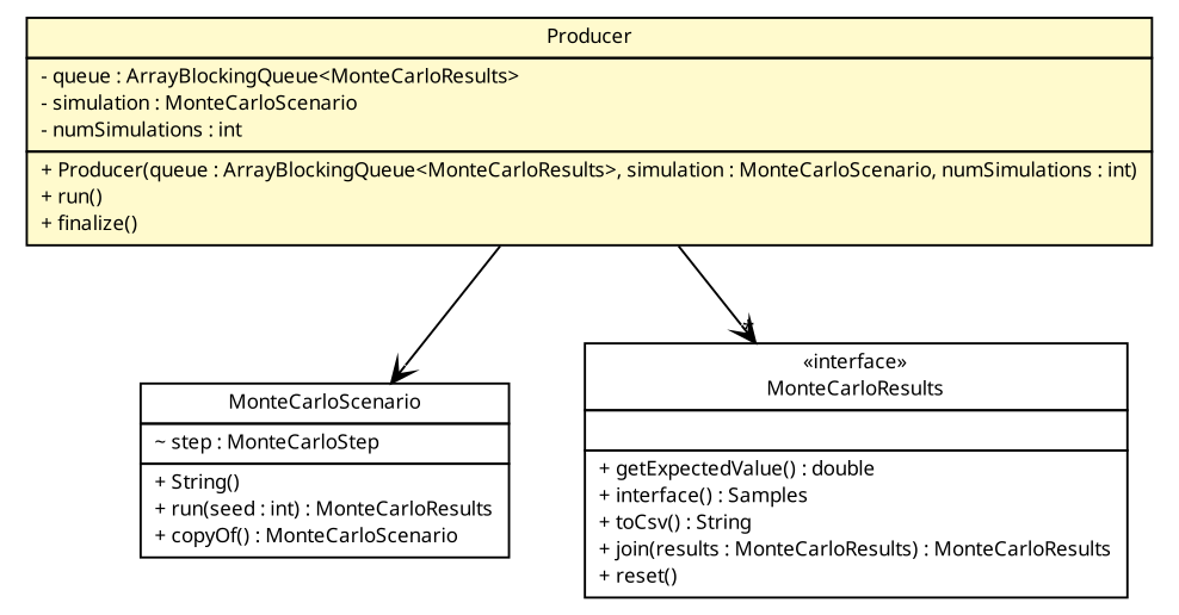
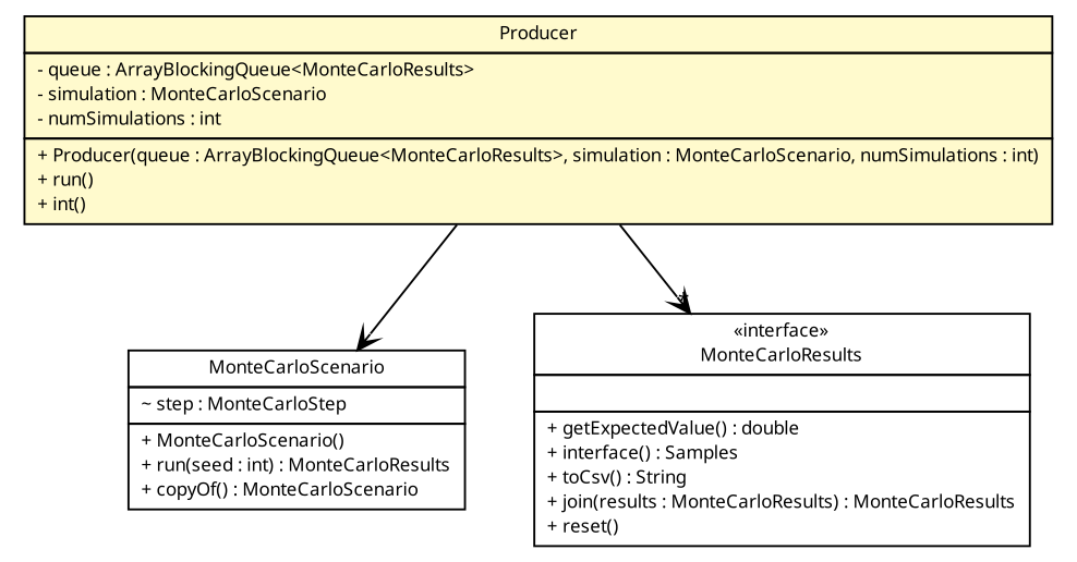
  digraph {
    nodesep=0.25
    ranksep=0.5
    node [fontcolor=black fontname="Trebuchet MS" fontsize=9.0 shape=plaintext]
    edge [arrowhead=open color=black fontcolor=black fontname="Trebuchet MS" fontsize=10.0 headport=p labelfontname="Trebuchet MS" labelfontsize=10 tailport=p]
-   n1 [label=<<table title="broadwick.montecarlo.Producer" border="0" cellborder="1" cellspacing="0" cellpadding="2" port="p" bgcolor="lemonChiffon" href="./Producer.html"> 		<tr><td><table border="0" cellspacing="0" cellpadding="1"> <tr><td align="center" balign="center"><font face="Trebuchet MS"> Producer </font></td></tr> 		</table></td></tr> 		<tr><td><table border="0" cellspacing="0" cellpadding="1"> <tr><td align="left" balign="left"> - queue : ArrayBlockingQueue&lt;MonteCarloResults&gt; </td></tr> <tr><td align="left" balign="left"> - simulation : MonteCarloScenario </td></tr> <tr><td align="left" balign="left"> - numSimulations : int </td></tr> 		</table></td></tr> 		<tr><td><table border="0" cellspacing="0" cellpadding="1"> <tr><td align="left" balign="left"> + Producer(queue : ArrayBlockingQueue&lt;MonteCarloResults&gt;, simulation : MonteCarloScenario, numSimulations : int) </td></tr> <tr><td align="left" balign="left"> + run() </td></tr> <tr><td align="left" balign="left"> + finalize() </td></tr> 		</table></td></tr> 		</table>>]
-   n2 [label=<<table title="broadwick.montecarlo.MonteCarloScenario" border="0" cellborder="1" cellspacing="0" cellpadding="2" port="p" href="./MonteCarloScenario.html"> 		<tr><td><table border="0" cellspacing="0" cellpadding="1"> <tr><td align="center" balign="center"><font face="Trebuchet MS"> MonteCarloScenario </font></td></tr> 		</table></td></tr> 		<tr><td><table border="0" cellspacing="0" cellpadding="1"> <tr><td align="left" balign="left"> ~ step : MonteCarloStep </td></tr> 		</table></td></tr> 		<tr><td><table border="0" cellspacing="0" cellpadding="1"> <tr><td align="left" balign="left"> + String() </td></tr> <tr><td align="left" balign="left"><font face="Trebuchet MS" point-size="9.0"> + run(seed : int) : MonteCarloResults </font></td></tr> <tr><td align="left" balign="left"> + copyOf() : MonteCarloScenario </td></tr> 		</table></td></tr> 		</table>>]
+   n1 [label=<<table title="broadwick.montecarlo.Producer" border="0" cellborder="1" cellspacing="0" cellpadding="2" port="p" bgcolor="lemonChiffon" href="./Producer.html"> 		<tr><td><table border="0" cellspacing="0" cellpadding="1"> <tr><td align="center" balign="center"><font face="Trebuchet MS"> Producer </font></td></tr> 		</table></td></tr> 		<tr><td><table border="0" cellspacing="0" cellpadding="1"> <tr><td align="left" balign="left"> - queue : ArrayBlockingQueue&lt;MonteCarloResults&gt; </td></tr> <tr><td align="left" balign="left"> - simulation : MonteCarloScenario </td></tr> <tr><td align="left" balign="left"> - numSimulations : int </td></tr> 		</table></td></tr> 		<tr><td><table border="0" cellspacing="0" cellpadding="1"> <tr><td align="left" balign="left"> + Producer(queue : ArrayBlockingQueue&lt;MonteCarloResults&gt;, simulation : MonteCarloScenario, numSimulations : int) </td></tr> <tr><td align="left" balign="left"> + run() </td></tr> <tr><td align="left" balign="left"> + int() </td></tr> 		</table></td></tr> 		</table>>]
+   n2 [label=<<table title="broadwick.montecarlo.MonteCarloScenario" border="0" cellborder="1" cellspacing="0" cellpadding="2" port="p" href="./MonteCarloScenario.html"> 		<tr><td><table border="0" cellspacing="0" cellpadding="1"> <tr><td align="center" balign="center"><font face="Trebuchet MS"> MonteCarloScenario </font></td></tr> 		</table></td></tr> 		<tr><td><table border="0" cellspacing="0" cellpadding="1"> <tr><td align="left" balign="left"> ~ step : MonteCarloStep </td></tr> 		</table></td></tr> 		<tr><td><table border="0" cellspacing="0" cellpadding="1"> <tr><td align="left" balign="left"> + MonteCarloScenario() </td></tr> <tr><td align="left" balign="left"><font face="Trebuchet MS" point-size="9.0"> + run(seed : int) : MonteCarloResults </font></td></tr> <tr><td align="left" balign="left"> + copyOf() : MonteCarloScenario </td></tr> 		</table></td></tr> 		</table>>]
    n3 [label=<<table title="broadwick.montecarlo.MonteCarloResults" border="0" cellborder="1" cellspacing="0" cellpadding="2" port="p" href="./MonteCarloResults.html"> 		<tr><td><table border="0" cellspacing="0" cellpadding="1"> <tr><td align="center" balign="center"> &#171;interface&#187; </td></tr> <tr><td align="center" balign="center"><font face="Trebuchet MS"> MonteCarloResults </font></td></tr> 		</table></td></tr> 		<tr><td><table border="0" cellspacing="0" cellpadding="1"> <tr><td align="left" balign="left">  </td></tr> 		</table></td></tr> 		<tr><td><table border="0" cellspacing="0" cellpadding="1"> <tr><td align="left" balign="left"><font face="Trebuchet MS" point-size="9.0"> + getExpectedValue() : double </font></td></tr> <tr><td align="left" balign="left"><font face="Trebuchet MS" point-size="9.0"> + interface() : Samples </font></td></tr> <tr><td align="left" balign="left"><font face="Trebuchet MS" point-size="9.0"> + toCsv() : String </font></td></tr> <tr><td align="left" balign="left"><font face="Trebuchet MS" point-size="9.0"> + join(results : MonteCarloResults) : MonteCarloResults </font></td></tr> <tr><td align="left" balign="left"><font face="Trebuchet MS" point-size="9.0"> + reset() </font></td></tr> 		</table></td></tr> 		</table>>]
    n1 -> n2
    n1 -> n3 [headlabel="*"]
  }
